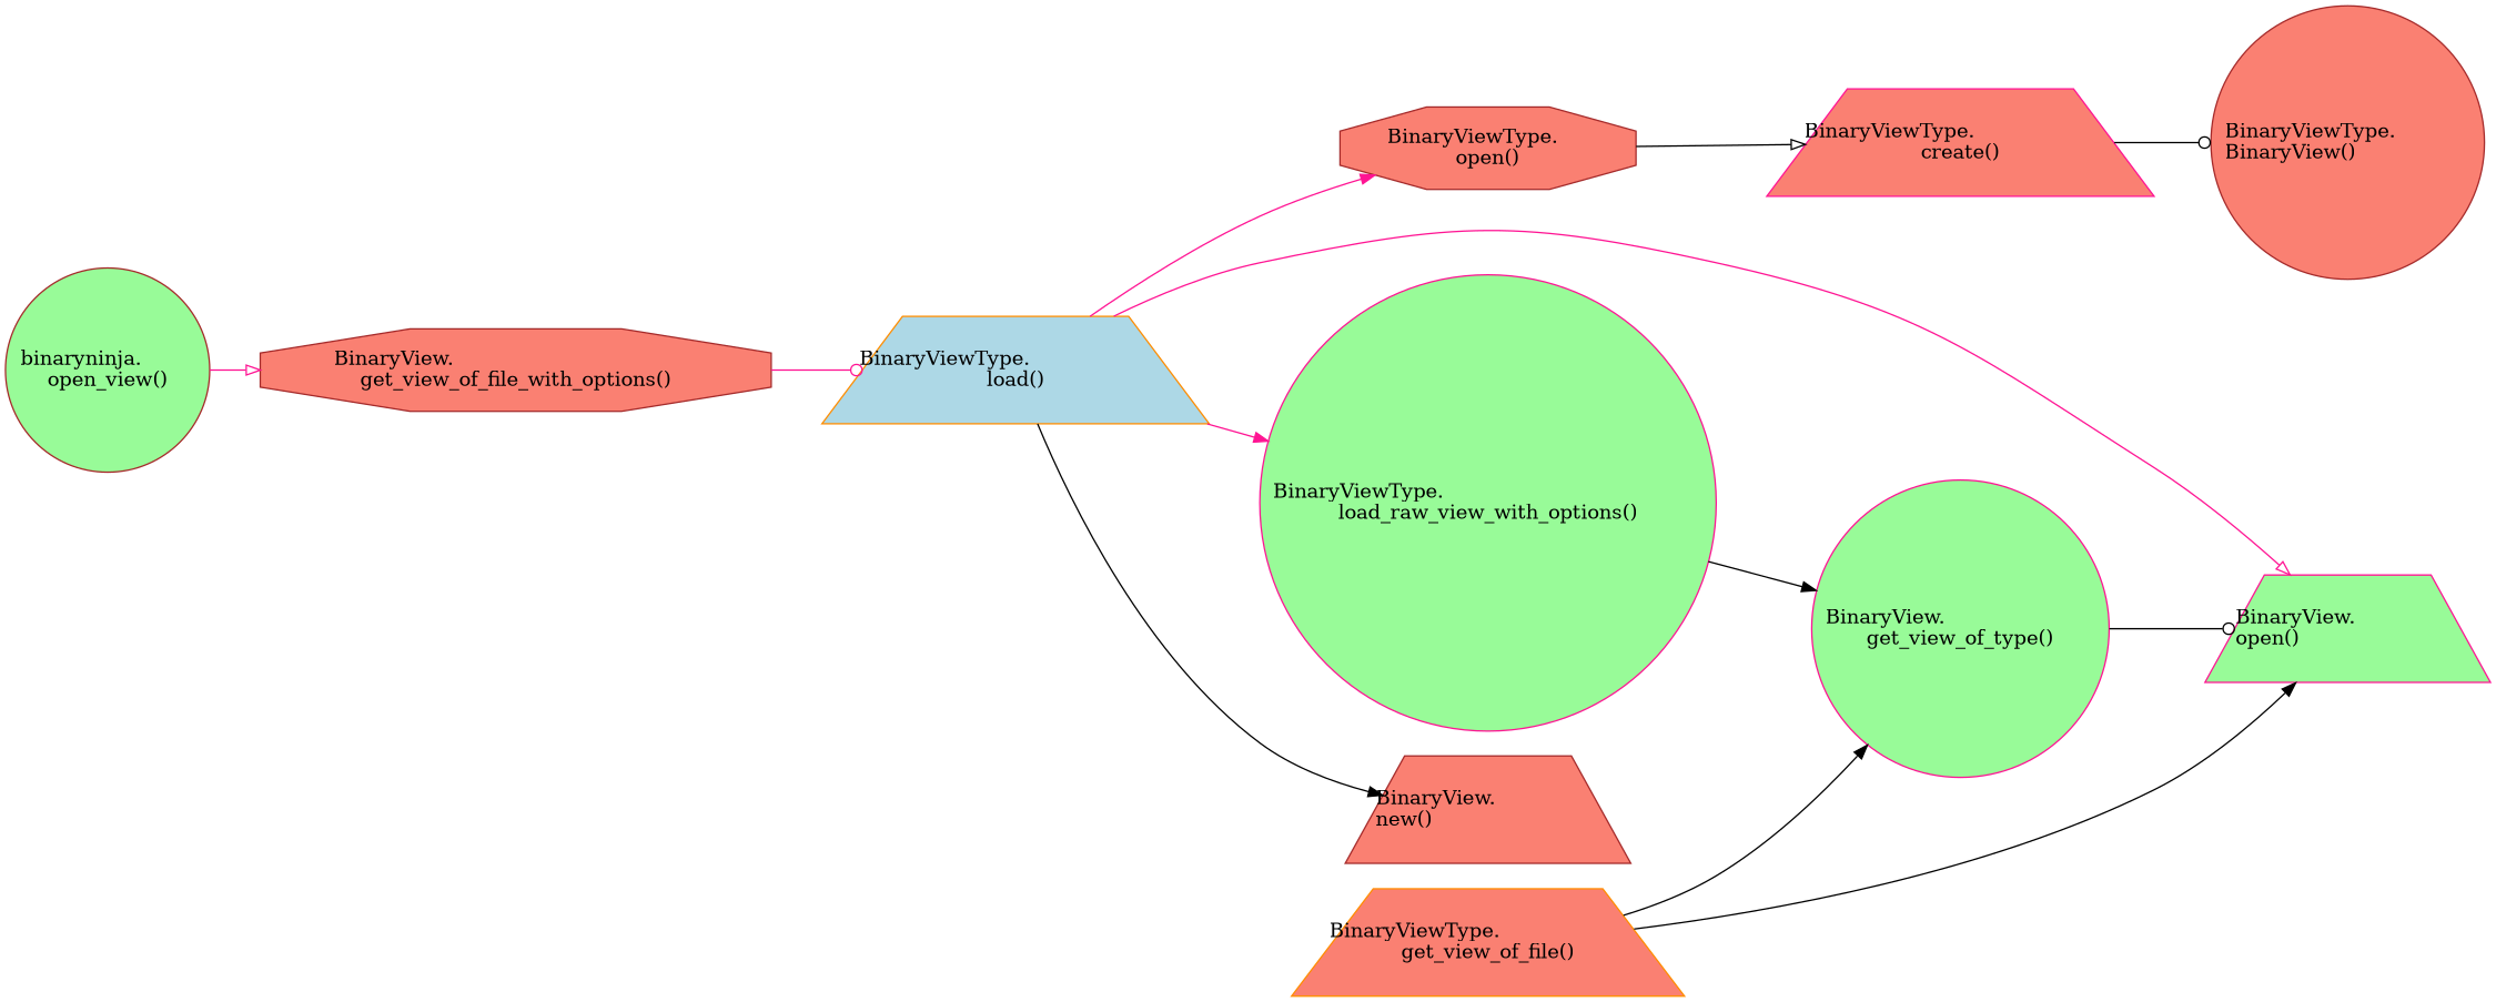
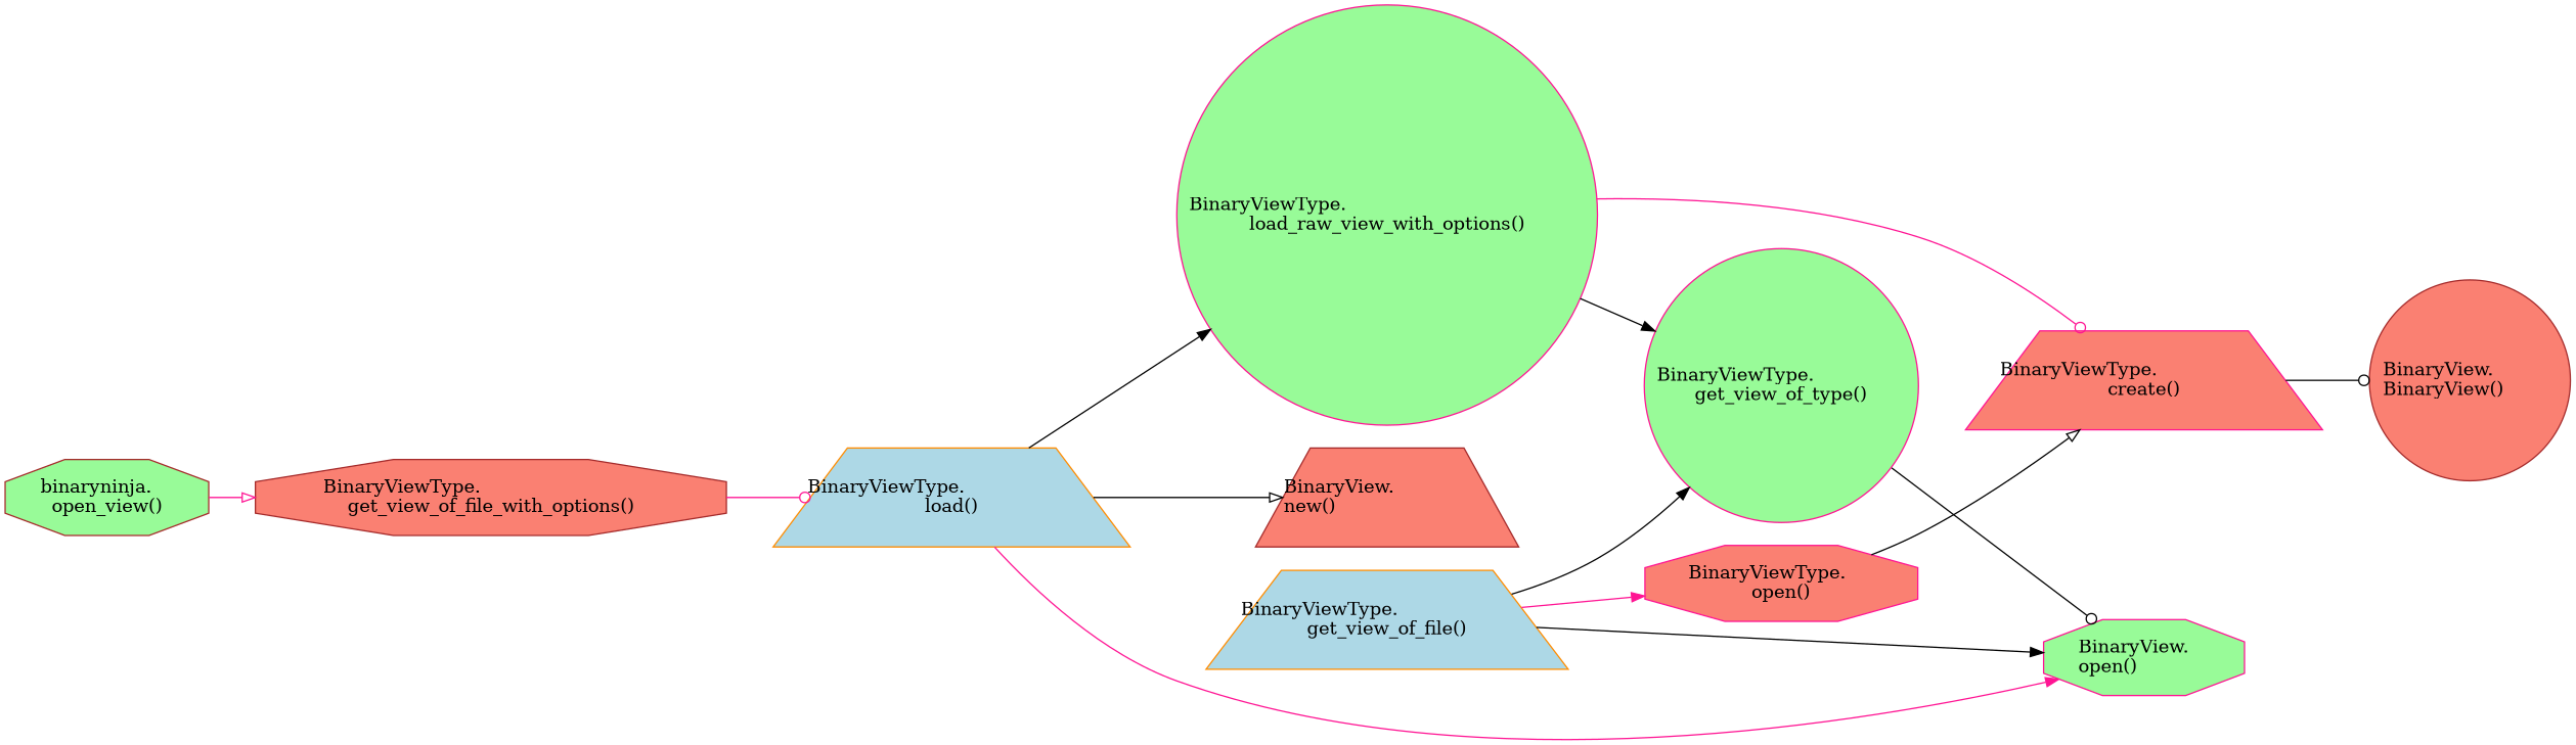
  digraph {
    rankdir=LR
    node [color=deeppink fillcolor=salmon shape=circle style=filled]
    edge [arrowhead=normal color=black]
-   n1 [color=brown fillcolor=palegreen label="binaryninja.\lopen_view()"]
-   n2 [color=brown label="BinaryView.\lget_view_of_file_with_options()" shape=octagon]
+   n1 [color=brown fillcolor=palegreen label="binaryninja.\lopen_view()" shape=octagon]
+   n2 [color=brown label="BinaryViewType.\lget_view_of_file_with_options()" shape=octagon]
    n3 [color=darkorange fillcolor=lightblue label="BinaryViewType.\lload()" shape=trapezium]
-   n4 [fillcolor=palegreen label="BinaryView.\lopen()\l" shape=trapezium]
+   n4 [fillcolor=palegreen label="BinaryView.\lopen()\l" shape=octagon]
    n5 [fillcolor=palegreen label="BinaryViewType.\lload_raw_view_with_options()"]
    n6 [color=brown label="BinaryView.\lnew()\l" shape=trapezium]
-   n7 [color=darkorange label="BinaryViewType.\lget_view_of_file()" shape=trapezium]
-   n8 [color=brown label="BinaryViewType.\lopen()" shape=octagon]
-   n9 [fillcolor=palegreen label="BinaryView.\lget_view_of_type()"]
+   n7 [color=darkorange fillcolor=lightblue label="BinaryViewType.\lget_view_of_file()" shape=trapezium]
+   n8 [label="BinaryViewType.\lopen()" shape=octagon]
+   n9 [fillcolor=palegreen label="BinaryViewType.\lget_view_of_type()"]
    n10 [label="BinaryViewType.\lcreate()" shape=trapezium]
-   n11 [color=brown label="BinaryViewType.\lBinaryView()\l"]
+   n11 [color=brown label="BinaryView.\lBinaryView()\l"]
    n1 -> n2 [arrowhead=onormal color=deeppink]
    n2 -> n3 [arrowhead=odot color=deeppink]
-   n3 -> n4 [arrowhead=onormal color=deeppink]
-   n3 -> n5 [color=deeppink]
-   n3 -> n6
+   n3 -> n4 [color=deeppink]
+   n3 -> n5
+   n3 -> n6 [arrowhead=onormal]
    n5 -> n9
+   n5 -> n10 [arrowhead=odot color=deeppink]
    n7 -> n4
-   n3 -> n8 [color=deeppink]
+   n7 -> n8 [color=deeppink]
    n7 -> n9
    n8 -> n10 [arrowhead=onormal]
    n9 -> n4 [arrowhead=odot]
    n10 -> n11 [arrowhead=odot]
  }
